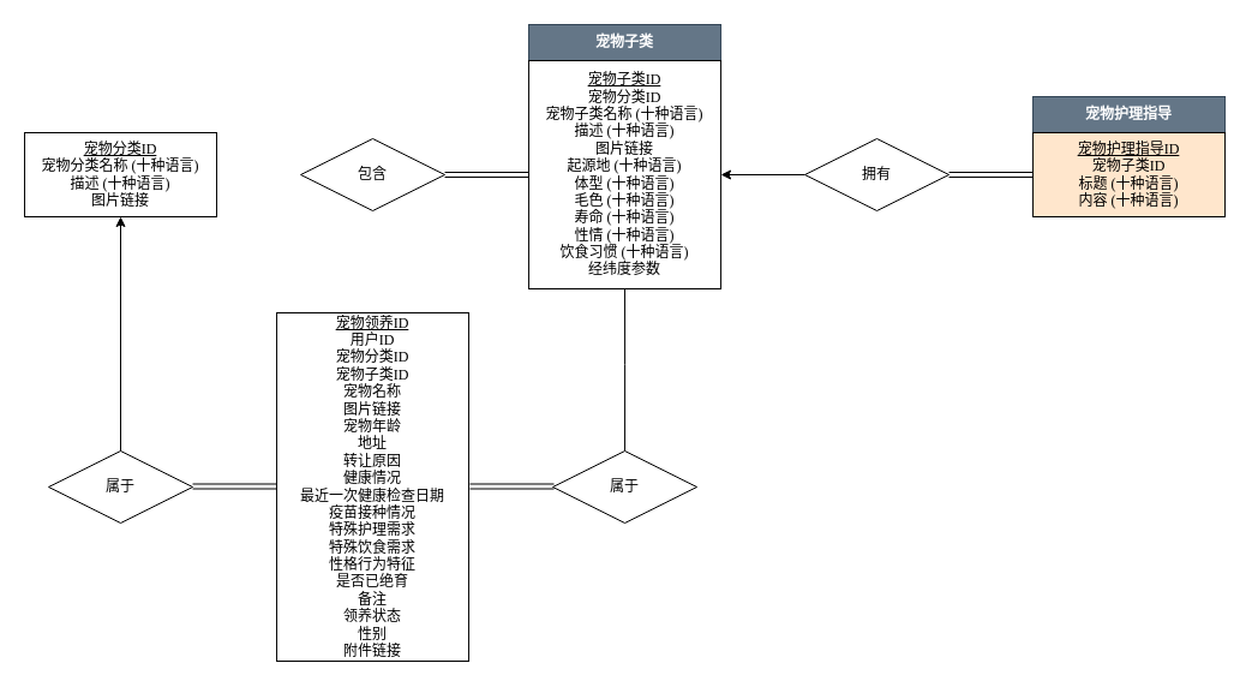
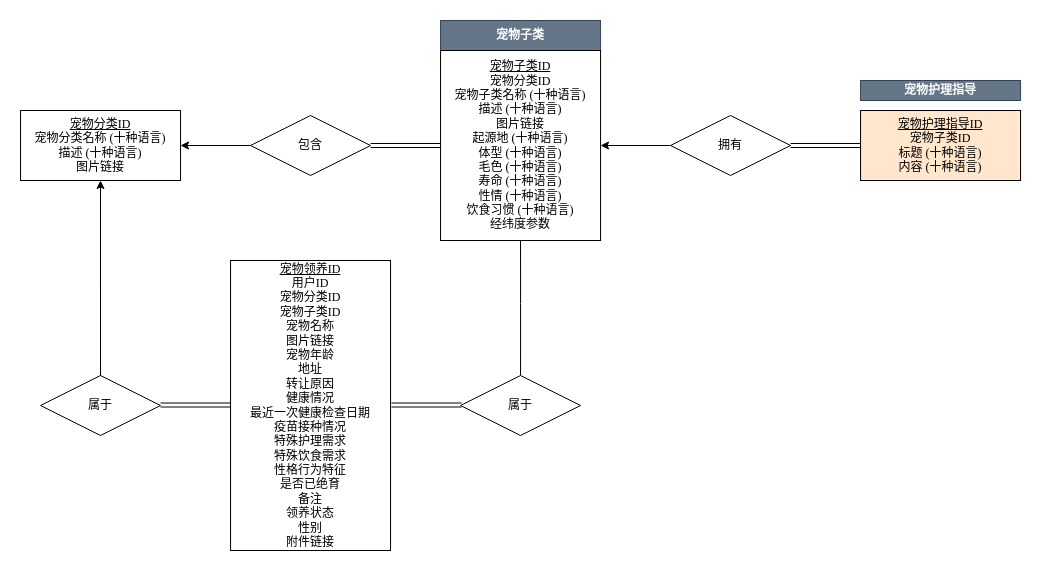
  <mxCell id="0" />
  <mxCell id="1" parent="0" />
  <mxCell id="2" value="&lt;div style=&quot;border-color: var(--border-color);&quot;&gt;&lt;u style=&quot;border-color: var(--border-color);&quot;&gt;&lt;font face=&quot;新宋体&quot;&gt;宠物领养ID&lt;/font&gt;&lt;/u&gt;&lt;/div&gt;&lt;div style=&quot;border-color: var(--border-color);&quot;&gt;&lt;font face=&quot;新宋体&quot;&gt;用户ID&lt;/font&gt;&lt;/div&gt;&lt;div style=&quot;border-color: var(--border-color);&quot;&gt;&lt;font face=&quot;新宋体&quot;&gt;宠物分类ID&lt;/font&gt;&lt;/div&gt;&lt;div style=&quot;border-color: var(--border-color);&quot;&gt;&lt;font face=&quot;新宋体&quot;&gt;宠物子类ID&lt;/font&gt;&lt;/div&gt;&lt;div style=&quot;border-color: var(--border-color);&quot;&gt;&lt;font face=&quot;新宋体&quot;&gt;宠物名称&lt;/font&gt;&lt;/div&gt;&lt;div style=&quot;border-color: var(--border-color);&quot;&gt;&lt;font face=&quot;新宋体&quot;&gt;图片链接&lt;/font&gt;&lt;/div&gt;&lt;div style=&quot;border-color: var(--border-color);&quot;&gt;&lt;font face=&quot;新宋体&quot;&gt;宠物年龄&lt;/font&gt;&lt;/div&gt;&lt;div style=&quot;border-color: var(--border-color);&quot;&gt;&lt;font face=&quot;新宋体&quot;&gt;地址&lt;/font&gt;&lt;/div&gt;&lt;div style=&quot;border-color: var(--border-color);&quot;&gt;&lt;font face=&quot;新宋体&quot;&gt;转让原因&lt;/font&gt;&lt;/div&gt;&lt;div style=&quot;border-color: var(--border-color);&quot;&gt;&lt;font face=&quot;新宋体&quot;&gt;健康情况&lt;/font&gt;&lt;/div&gt;&lt;div style=&quot;border-color: var(--border-color);&quot;&gt;&lt;font face=&quot;新宋体&quot;&gt;最近一次健康检查日期&lt;/font&gt;&lt;/div&gt;&lt;div style=&quot;border-color: var(--border-color);&quot;&gt;&lt;font face=&quot;新宋体&quot;&gt;疫苗接种情况&lt;/font&gt;&lt;/div&gt;&lt;div style=&quot;border-color: var(--border-color);&quot;&gt;&lt;font face=&quot;新宋体&quot;&gt;特殊护理需求&lt;/font&gt;&lt;/div&gt;&lt;div style=&quot;border-color: var(--border-color);&quot;&gt;&lt;font face=&quot;新宋体&quot;&gt;特殊饮食需求&lt;/font&gt;&lt;/div&gt;&lt;div style=&quot;border-color: var(--border-color);&quot;&gt;&lt;font face=&quot;新宋体&quot;&gt;性格行为特征&lt;/font&gt;&lt;/div&gt;&lt;div style=&quot;border-color: var(--border-color);&quot;&gt;&lt;font face=&quot;新宋体&quot;&gt;是否已绝育&lt;/font&gt;&lt;/div&gt;&lt;div style=&quot;border-color: var(--border-color);&quot;&gt;&lt;font face=&quot;新宋体&quot;&gt;备注&lt;/font&gt;&lt;/div&gt;&lt;div style=&quot;border-color: var(--border-color);&quot;&gt;&lt;font face=&quot;新宋体&quot;&gt;领养状态&lt;/font&gt;&lt;/div&gt;&lt;div style=&quot;border-color: var(--border-color);&quot;&gt;&lt;font face=&quot;新宋体&quot;&gt;性别&lt;/font&gt;&lt;/div&gt;&lt;div style=&quot;border-color: var(--border-color);&quot;&gt;&lt;font face=&quot;新宋体&quot;&gt;附件链接&lt;/font&gt;&lt;/div&gt;" style="whiteSpace=wrap;html=1;align=center;" parent="1" vertex="1"><mxGeometry x="230.05" y="260" width="160" height="290" as="geometry" /></mxCell>
  <mxCell id="3" value="&lt;font face=&quot;新宋体&quot;&gt;属于&lt;/font&gt;" style="shape=rhombus;perimeter=rhombusPerimeter;whiteSpace=wrap;html=1;align=center;" parent="1" vertex="1"><mxGeometry x="40.02" y="375" width="120" height="60" as="geometry" /></mxCell>
  <mxCell id="4" style="edgeStyle=orthogonalEdgeStyle;rounded=0;orthogonalLoop=1;jettySize=auto;html=1;exitX=0.5;exitY=0;exitDx=0;exitDy=0;entryX=0.5;entryY=1;entryDx=0;entryDy=0;" parent="1" source="5" edge="1"><mxGeometry relative="1" as="geometry"><mxPoint x="520.03" y="230" as="targetPoint" /></mxGeometry></mxCell>
  <mxCell id="5" value="&lt;font face=&quot;新宋体&quot;&gt;属于&lt;/font&gt;" style="shape=rhombus;perimeter=rhombusPerimeter;whiteSpace=wrap;html=1;align=center;" parent="1" vertex="1"><mxGeometry x="460.05" y="375" width="120" height="60" as="geometry" /></mxCell>
  <mxCell id="6" value="" style="endArrow=classic;html=1;rounded=0;entryX=0.5;entryY=1;entryDx=0;entryDy=0;exitX=0.5;exitY=0;exitDx=0;exitDy=0;" parent="1" source="3" edge="1"><mxGeometry width="50" height="50" relative="1" as="geometry"><mxPoint x="-140" y="94.41" as="sourcePoint" /><mxPoint x="100" y="180" as="targetPoint" /></mxGeometry></mxCell>
  <mxCell id="7" value="" style="shape=link;html=1;rounded=0;entryX=0;entryY=0.5;entryDx=0;entryDy=0;exitX=1;exitY=0.5;exitDx=0;exitDy=0;" parent="1" edge="1"><mxGeometry relative="1" as="geometry"><mxPoint x="391" y="404.5" as="sourcePoint" /><mxPoint x="461" y="404.5" as="targetPoint" /></mxGeometry></mxCell>
  <mxCell id="8" value="" style="shape=link;html=1;rounded=0;entryX=0;entryY=0.5;entryDx=0;entryDy=0;exitX=1;exitY=0.5;exitDx=0;exitDy=0;" parent="1" edge="1"><mxGeometry relative="1" as="geometry"><mxPoint x="160.02" y="404.5" as="sourcePoint" /><mxPoint x="230.02" y="404.5" as="targetPoint" /></mxGeometry></mxCell>
  <mxCell id="9" value="&lt;div style=&quot;border-color: var(--border-color);&quot;&gt;&lt;u style=&quot;border-color: var(--border-color);&quot;&gt;&lt;font face=&quot;新宋体&quot;&gt;宠物分类ID&lt;/font&gt;&lt;/u&gt;&lt;/div&gt;&lt;div style=&quot;border-color: var(--border-color);&quot;&gt;&lt;font face=&quot;新宋体&quot;&gt;宠物分类名称 (十种语言)&lt;/font&gt;&lt;/div&gt;&lt;div style=&quot;border-color: var(--border-color);&quot;&gt;&lt;font face=&quot;新宋体&quot;&gt;描述 (十种语言)&lt;/font&gt;&lt;/div&gt;&lt;div style=&quot;border-color: var(--border-color);&quot;&gt;&lt;font face=&quot;新宋体&quot;&gt;图片链接&lt;/font&gt;&lt;/div&gt;" style="whiteSpace=wrap;html=1;align=center;" parent="1" vertex="1"><mxGeometry x="20.03" y="110" width="160" height="70" as="geometry" /></mxCell>
  <mxCell id="10" value="&lt;b&gt;&lt;font face=&quot;新宋体&quot;&gt;宠物子类&lt;/font&gt;&lt;/b&gt;" style="whiteSpace=wrap;html=1;align=center;fillColor=#647687;fontColor=#ffffff;strokeColor=#314354;" parent="1" vertex="1"><mxGeometry x="440.05" y="20" width="160" height="30" as="geometry" /></mxCell>
  <mxCell id="11" value="&lt;div style=&quot;border-color: var(--border-color);&quot;&gt;&lt;u style=&quot;border-color: var(--border-color);&quot;&gt;&lt;font face=&quot;新宋体&quot;&gt;宠物子类ID&lt;/font&gt;&lt;/u&gt;&lt;/div&gt;&lt;div style=&quot;border-color: var(--border-color);&quot;&gt;&lt;span style=&quot;border-color: var(--border-color);&quot;&gt;&lt;font style=&quot;&quot; face=&quot;新宋体&quot;&gt;宠物分类ID&lt;/font&gt;&lt;/span&gt;&lt;/div&gt;&lt;div style=&quot;border-color: var(--border-color);&quot;&gt;&lt;font face=&quot;新宋体&quot;&gt;宠物子类名称 (十种语言)&lt;/font&gt;&lt;/div&gt;&lt;div style=&quot;border-color: var(--border-color);&quot;&gt;&lt;font face=&quot;新宋体&quot;&gt;描述 (十种语言)&lt;/font&gt;&lt;/div&gt;&lt;div style=&quot;border-color: var(--border-color);&quot;&gt;&lt;font face=&quot;新宋体&quot;&gt;图片链接&lt;/font&gt;&lt;/div&gt;&lt;div style=&quot;border-color: var(--border-color);&quot;&gt;&lt;font face=&quot;新宋体&quot;&gt;起源地 (十种语言)&lt;/font&gt;&lt;/div&gt;&lt;div style=&quot;border-color: var(--border-color);&quot;&gt;&lt;font face=&quot;新宋体&quot;&gt;体型 (十种语言)&lt;/font&gt;&lt;/div&gt;&lt;div style=&quot;border-color: var(--border-color);&quot;&gt;&lt;font face=&quot;新宋体&quot;&gt;毛色 (十种语言)&lt;/font&gt;&lt;/div&gt;&lt;div style=&quot;border-color: var(--border-color);&quot;&gt;&lt;font face=&quot;新宋体&quot;&gt;寿命 (十种语言)&lt;/font&gt;&lt;/div&gt;&lt;div style=&quot;border-color: var(--border-color);&quot;&gt;&lt;font face=&quot;新宋体&quot;&gt;性情 (十种语言)&lt;/font&gt;&lt;/div&gt;&lt;div style=&quot;border-color: var(--border-color);&quot;&gt;&lt;font face=&quot;新宋体&quot;&gt;饮食习惯 (十种语言)&lt;/font&gt;&lt;/div&gt;&lt;div style=&quot;border-color: var(--border-color);&quot;&gt;&lt;font face=&quot;新宋体&quot;&gt;经纬度参数&lt;/font&gt;&lt;/div&gt;" style="whiteSpace=wrap;html=1;align=center;" parent="1" vertex="1"><mxGeometry x="440.06" y="50" width="160" height="190" as="geometry" /></mxCell>
- <mxCell id="12" value="&lt;b&gt;&lt;font face=&quot;新宋体&quot;&gt;宠物护理指导&lt;/font&gt;&lt;/b&gt;" style="whiteSpace=wrap;html=1;align=center;fillColor=#647687;fontColor=#ffffff;strokeColor=#314354;" parent="1" vertex="1"><mxGeometry x="860.06" y="80" width="160" height="30" as="geometry" /></mxCell>
+ <mxCell id="12" value="&lt;b&gt;&lt;font face=&quot;新宋体&quot;&gt;宠物护理指导&lt;/font&gt;&lt;/b&gt;" style="whiteSpace=wrap;html=1;align=center;fillColor=#647687;fontColor=#ffffff;strokeColor=#314354;" parent="1" vertex="1"><mxGeometry x="860.06" y="80" width="160" height="20" as="geometry" /></mxCell>
  <mxCell id="13" value="&lt;div style=&quot;border-color: var(--border-color);&quot;&gt;&lt;u style=&quot;border-color: var(--border-color);&quot;&gt;&lt;font face=&quot;新宋体&quot;&gt;宠物护理指导ID&lt;/font&gt;&lt;/u&gt;&lt;/div&gt;&lt;div style=&quot;border-color: var(--border-color);&quot;&gt;&lt;span style=&quot;border-color: var(--border-color);&quot;&gt;&lt;font style=&quot;&quot; face=&quot;新宋体&quot;&gt;宠物子类ID&lt;/font&gt;&lt;/span&gt;&lt;/div&gt;&lt;div style=&quot;border-color: var(--border-color);&quot;&gt;&lt;font face=&quot;新宋体&quot;&gt;标题 (十种语言)&lt;/font&gt;&lt;/div&gt;&lt;div style=&quot;border-color: var(--border-color);&quot;&gt;&lt;font face=&quot;新宋体&quot;&gt;内容 (十种语言)&lt;/font&gt;&lt;/div&gt;" style="whiteSpace=wrap;html=1;align=center;fillColor=#ffe6cc;" parent="1" vertex="1"><mxGeometry x="860.06" y="110" width="160" height="70" as="geometry" /></mxCell>
+ <mxCell id="14" style="edgeStyle=orthogonalEdgeStyle;rounded=0;orthogonalLoop=1;jettySize=auto;html=1;exitX=0;exitY=0.5;exitDx=0;exitDy=0;entryX=1;entryY=0.5;entryDx=0;entryDy=0;" parent="1" source="15" target="9" edge="1"><mxGeometry relative="1" as="geometry" /></mxCell>
  <mxCell id="15" value="&lt;font face=&quot;新宋体&quot;&gt;包含&lt;/font&gt;" style="shape=rhombus;perimeter=rhombusPerimeter;whiteSpace=wrap;html=1;align=center;" parent="1" vertex="1"><mxGeometry x="250.06" y="115" width="120" height="60" as="geometry" /></mxCell>
  <mxCell id="16" style="edgeStyle=orthogonalEdgeStyle;rounded=0;orthogonalLoop=1;jettySize=auto;html=1;exitX=0;exitY=0.5;exitDx=0;exitDy=0;entryX=1;entryY=0.5;entryDx=0;entryDy=0;" parent="1" source="17" target="11" edge="1"><mxGeometry relative="1" as="geometry" /></mxCell>
  <mxCell id="17" value="&lt;font face=&quot;新宋体&quot;&gt;拥有&lt;/font&gt;" style="shape=rhombus;perimeter=rhombusPerimeter;whiteSpace=wrap;html=1;align=center;" parent="1" vertex="1"><mxGeometry x="670.06" y="115" width="120" height="60" as="geometry" /></mxCell>
  <mxCell id="18" value="" style="shape=link;html=1;rounded=0;exitX=1;exitY=0.5;exitDx=0;exitDy=0;entryX=0;entryY=0.5;entryDx=0;entryDy=0;" parent="1" source="15" target="11" edge="1"><mxGeometry relative="1" as="geometry"><mxPoint x="300.03" y="210" as="sourcePoint" /><mxPoint x="460.03" y="210" as="targetPoint" /></mxGeometry></mxCell>
  <mxCell id="19" value="" style="shape=link;html=1;rounded=0;exitX=1;exitY=0.5;exitDx=0;exitDy=0;entryX=0;entryY=0.5;entryDx=0;entryDy=0;" parent="1" source="17" target="13" edge="1"><mxGeometry relative="1" as="geometry"><mxPoint x="740.06" y="180" as="sourcePoint" /><mxPoint x="810.06" y="180" as="targetPoint" /></mxGeometry></mxCell>
